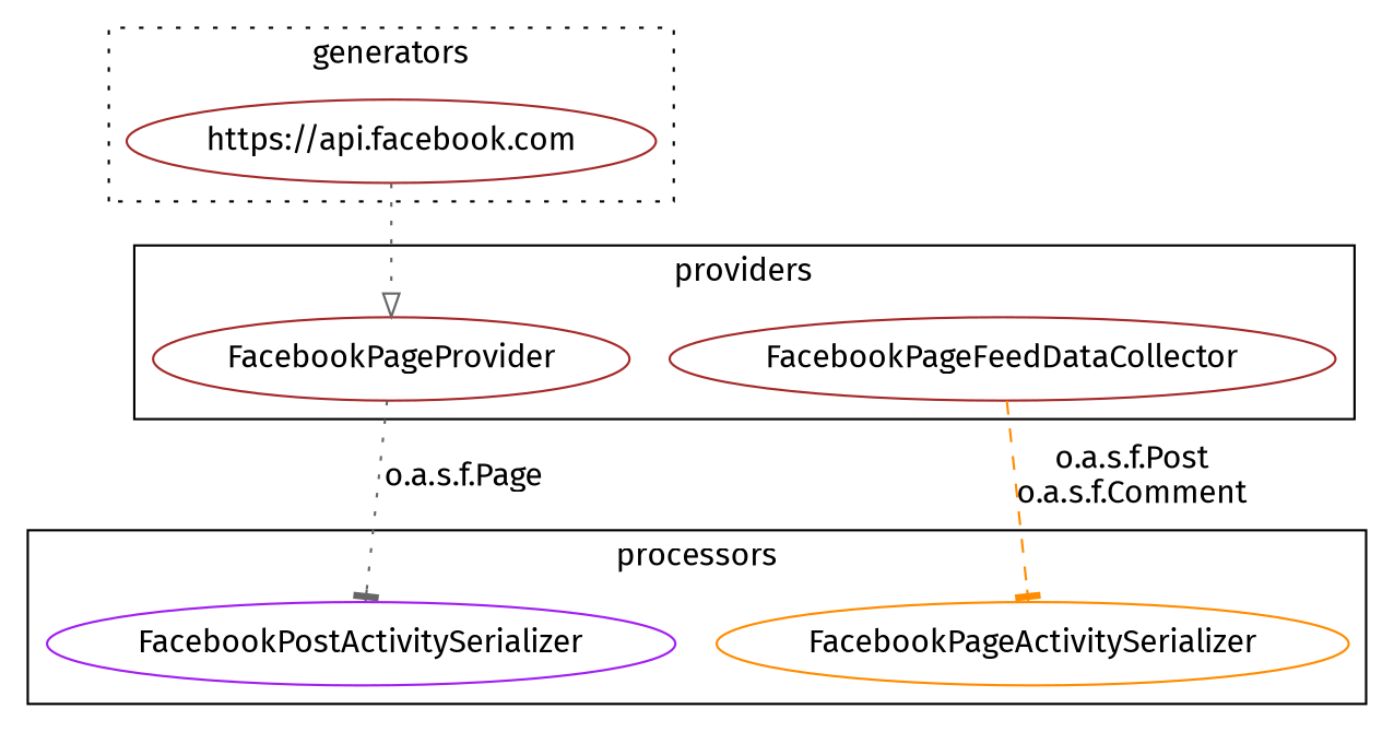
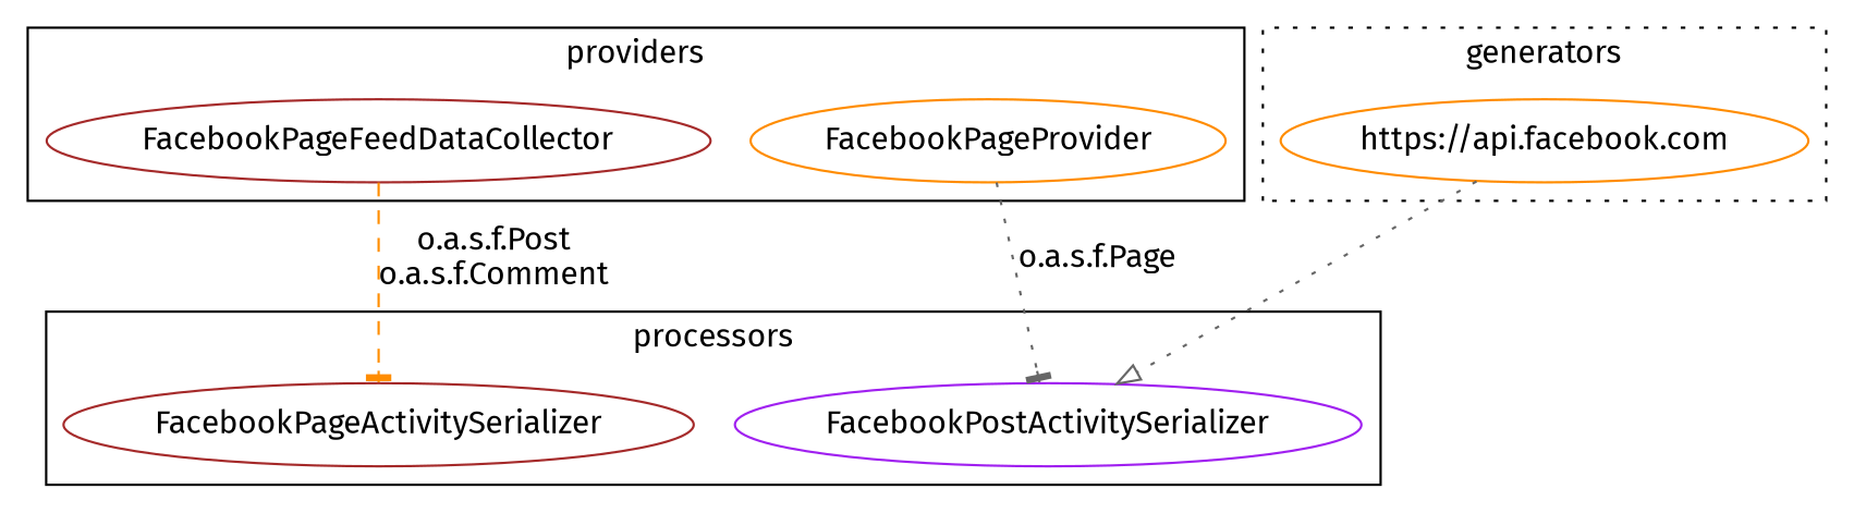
  digraph {
    compound=true
    fontname="Fira Sans"
    rankdir=TB
    splines=true
    node [color=darkorange fontname="Fira Sans"]
    edge [arrowhead=tee color=gray40 fontname="Fira Sans" style=dotted]
-   n1 [color=brown label=FacebookPageProvider]
+   n1 [label=FacebookPageProvider]
    n2 [color=brown label=FacebookPageFeedDataCollector]
-   n3 [color=brown label="https://api.facebook.com"]
-   n4 [label=FacebookPageActivitySerializer]
+   n3 [label="https://api.facebook.com"]
+   n4 [color=brown label=FacebookPageActivitySerializer]
    n5 [color=purple label=FacebookPostActivitySerializer]
    subgraph cluster_1 {
      label=providers
      n1
      n2
    }
    subgraph cluster_2 {
      label=generators
      style=dotted
      n3
    }
    subgraph cluster_3 {
      label=processors
      n4
      n5
    }
    n1 -> n5 [label="o.a.s.f.Page"]
    n2 -> n4 [color=darkorange label="o.a.s.f.Post\no.a.s.f.Comment" style=dashed]
-   n3 -> n1 [arrowhead=onormal]
+   n3 -> n5 [arrowhead=onormal]
  }
